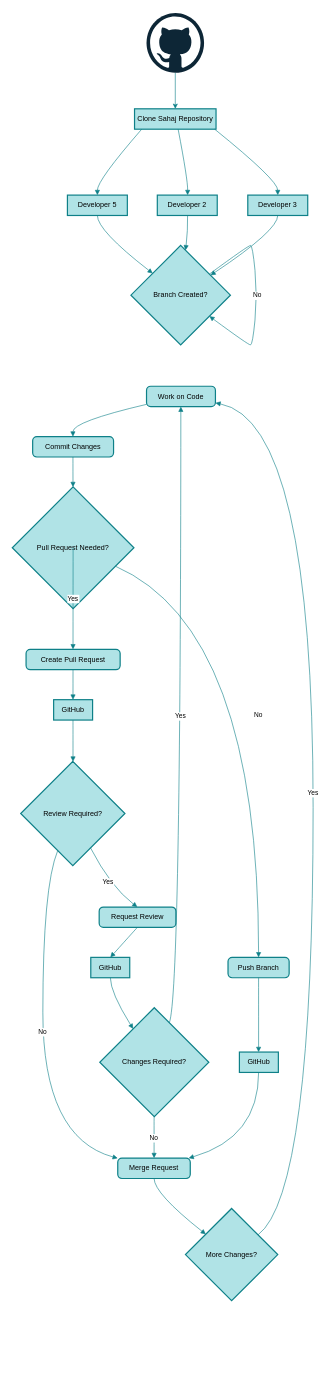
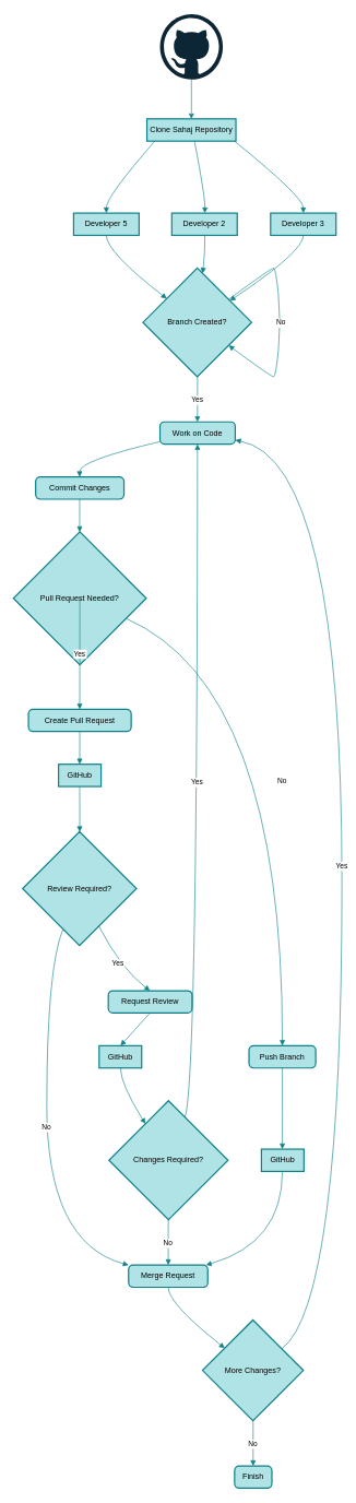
  <mxCell id="0" />
  <mxCell id="1" parent="0" />
  <mxCell id="2" value="Clone Sahaj Repository" style="whiteSpace=wrap;strokeWidth=2;fillColor=#b0e3e6;strokeColor=#0e8088;" vertex="1" parent="1"><mxGeometry x="224" y="180" width="136" height="34" as="geometry" /></mxCell>
  <mxCell id="3" value="Developer 5" style="whiteSpace=wrap;strokeWidth=2;fillColor=#b0e3e6;strokeColor=#0e8088;" vertex="1" parent="1"><mxGeometry x="112" y="324" width="100" height="34" as="geometry" /></mxCell>
  <mxCell id="4" value="Developer 2" style="whiteSpace=wrap;strokeWidth=2;fillColor=#b0e3e6;strokeColor=#0e8088;" vertex="1" parent="1"><mxGeometry x="262" y="324" width="100" height="34" as="geometry" /></mxCell>
  <mxCell id="5" value="Developer 3" style="whiteSpace=wrap;strokeWidth=2;fillColor=#b0e3e6;strokeColor=#0e8088;" vertex="1" parent="1"><mxGeometry x="413" y="324" width="100" height="34" as="geometry" /></mxCell>
  <mxCell id="6" value="Branch Created?" style="rhombus;strokeWidth=2;whiteSpace=wrap;fillColor=#b0e3e6;strokeColor=#0e8088;" vertex="1" parent="1"><mxGeometry x="218" y="408" width="166" height="166" as="geometry" /></mxCell>
  <mxCell id="7" value="Work on Code" style="rounded=1;absoluteArcSize=1;arcSize=14;whiteSpace=wrap;strokeWidth=2;fillColor=#b0e3e6;strokeColor=#0e8088;" vertex="1" parent="1"><mxGeometry x="244" y="643" width="115" height="34" as="geometry" /></mxCell>
  <mxCell id="8" value="Commit Changes" style="rounded=1;absoluteArcSize=1;arcSize=14;whiteSpace=wrap;strokeWidth=2;fillColor=#b0e3e6;strokeColor=#0e8088;" vertex="1" parent="1"><mxGeometry x="54" y="727" width="135" height="34" as="geometry" /></mxCell>
  <mxCell id="9" value="Pull Request Needed?" style="rhombus;strokeWidth=2;whiteSpace=wrap;fillColor=#b0e3e6;strokeColor=#0e8088;" vertex="1" parent="1"><mxGeometry x="20" y="811" width="203" height="203" as="geometry" /></mxCell>
  <mxCell id="10" value="Create Pull Request" style="rounded=1;absoluteArcSize=1;arcSize=14;whiteSpace=wrap;strokeWidth=2;fillColor=#b0e3e6;strokeColor=#0e8088;" vertex="1" parent="1"><mxGeometry x="43" y="1082" width="157" height="34" as="geometry" /></mxCell>
  <mxCell id="11" value="Push Branch" style="rounded=1;absoluteArcSize=1;arcSize=14;whiteSpace=wrap;strokeWidth=2;fillColor=#b0e3e6;strokeColor=#0e8088;" vertex="1" parent="1"><mxGeometry x="380" y="1596" width="102" height="34" as="geometry" /></mxCell>
  <mxCell id="12" value="GitHub" style="whiteSpace=wrap;strokeWidth=2;fillColor=#b0e3e6;strokeColor=#0e8088;" vertex="1" parent="1"><mxGeometry x="89" y="1166" width="65" height="34" as="geometry" /></mxCell>
  <mxCell id="13" value="Review Required?" style="rhombus;strokeWidth=2;whiteSpace=wrap;fillColor=#b0e3e6;strokeColor=#0e8088;" vertex="1" parent="1"><mxGeometry x="34" y="1269" width="174" height="174" as="geometry" /></mxCell>
  <mxCell id="14" value="Request Review" style="rounded=1;absoluteArcSize=1;arcSize=14;whiteSpace=wrap;strokeWidth=2;fillColor=#b0e3e6;strokeColor=#0e8088;" vertex="1" parent="1"><mxGeometry x="165" y="1512" width="128" height="34" as="geometry" /></mxCell>
  <mxCell id="15" value="Merge Request" style="rounded=1;absoluteArcSize=1;arcSize=14;whiteSpace=wrap;strokeWidth=2;fillColor=#b0e3e6;strokeColor=#0e8088;" vertex="1" parent="1"><mxGeometry x="196" y="1931" width="121" height="34" as="geometry" /></mxCell>
  <mxCell id="16" value="GitHub" style="whiteSpace=wrap;strokeWidth=2;fillColor=#b0e3e6;strokeColor=#0e8088;" vertex="1" parent="1"><mxGeometry x="151" y="1596" width="65" height="34" as="geometry" /></mxCell>
  <mxCell id="17" value="Changes Required?" style="rhombus;strokeWidth=2;whiteSpace=wrap;fillColor=#b0e3e6;strokeColor=#0e8088;" vertex="1" parent="1"><mxGeometry x="166" y="1680" width="182" height="182" as="geometry" /></mxCell>
  <mxCell id="18" value="More Changes?" style="rhombus;strokeWidth=2;whiteSpace=wrap;fillColor=#b0e3e6;strokeColor=#0e8088;" vertex="1" parent="1"><mxGeometry x="309" y="2015" width="154" height="154" as="geometry" /></mxCell>
+ <mxCell id="19" value="Finish" style="rounded=1;absoluteArcSize=1;arcSize=14;whiteSpace=wrap;strokeWidth=2;fillColor=#b0e3e6;strokeColor=#0e8088;" vertex="1" parent="1"><mxGeometry x="358" y="2238" width="57" height="34" as="geometry" /></mxCell>
  <mxCell id="20" value="GitHub" style="whiteSpace=wrap;strokeWidth=2;fillColor=#b0e3e6;strokeColor=#0e8088;" vertex="1" parent="1"><mxGeometry x="399" y="1754" width="65" height="34" as="geometry" /></mxCell>
  <mxCell id="21" value="" style="curved=1;startArrow=none;endArrow=block;exitX=0.088;exitY=1;entryX=0.5;entryY=0;rounded=0;fillColor=#b0e3e6;strokeColor=#0e8088;" edge="1" parent="1" source="2" target="3"><mxGeometry relative="1" as="geometry"><Array as="points"><mxPoint x="162" y="299" /></Array></mxGeometry></mxCell>
  <mxCell id="22" value="" style="curved=1;startArrow=none;endArrow=block;exitX=0.535;exitY=1;entryX=0.505;entryY=0;rounded=0;fillColor=#b0e3e6;strokeColor=#0e8088;" edge="1" parent="1" source="2" target="4"><mxGeometry relative="1" as="geometry"><Array as="points"><mxPoint x="313" y="299" /></Array></mxGeometry></mxCell>
  <mxCell id="23" value="" style="curved=1;startArrow=none;endArrow=block;exitX=0.983;exitY=1;entryX=0.5;entryY=0;rounded=0;fillColor=#b0e3e6;strokeColor=#0e8088;" edge="1" parent="1" source="2" target="5"><mxGeometry relative="1" as="geometry"><Array as="points"><mxPoint x="463" y="299" /></Array></mxGeometry></mxCell>
  <mxCell id="24" value="" style="curved=1;startArrow=none;endArrow=block;exitX=0.5;exitY=1;entryX=0.002;entryY=0.112;rounded=0;fillColor=#b0e3e6;strokeColor=#0e8088;" edge="1" parent="1" source="3" target="6"><mxGeometry relative="1" as="geometry"><Array as="points"><mxPoint x="162" y="383" /></Array></mxGeometry></mxCell>
  <mxCell id="25" value="" style="curved=1;startArrow=none;endArrow=block;exitX=0.505;exitY=1;entryX=0.554;entryY=0;rounded=0;fillColor=#b0e3e6;strokeColor=#0e8088;" edge="1" parent="1" source="4" target="6"><mxGeometry relative="1" as="geometry"><Array as="points"><mxPoint x="313" y="383" /></Array></mxGeometry></mxCell>
  <mxCell id="26" value="" style="curved=1;startArrow=none;endArrow=block;exitX=0.5;exitY=1;entryX=1.001;entryY=0.166;rounded=0;fillColor=#b0e3e6;strokeColor=#0e8088;" edge="1" parent="1" source="5" target="6"><mxGeometry relative="1" as="geometry"><Array as="points"><mxPoint x="463" y="383" /></Array></mxGeometry></mxCell>
+ <mxCell id="27" value="Yes" style="curved=1;startArrow=none;endArrow=block;exitX=0.502;exitY=0.999;entryX=0.498;entryY=-0.006;rounded=0;fillColor=#b0e3e6;strokeColor=#0e8088;" edge="1" parent="1" source="6" target="7"><mxGeometry relative="1" as="geometry"><Array as="points" /></mxGeometry></mxCell>
  <mxCell id="28" value="No" style="curved=1;startArrow=none;endArrow=block;exitX=1.001;exitY=0.132;entryX=1.001;entryY=0.867;rounded=0;fillColor=#b0e3e6;strokeColor=#0e8088;" edge="1" parent="1" source="6" target="6"><mxGeometry relative="1" as="geometry"><Array as="points"><mxPoint x="414" y="408" /><mxPoint x="421" y="408" /><mxPoint x="429" y="491" /><mxPoint x="421" y="574" /><mxPoint x="414" y="574" /></Array></mxGeometry></mxCell>
  <mxCell id="29" value="" style="curved=1;startArrow=none;endArrow=block;exitX=-0.001;exitY=0.888;entryX=0.498;entryY=-0.006;rounded=0;fillColor=#b0e3e6;strokeColor=#0e8088;" edge="1" parent="1" source="7" target="8"><mxGeometry relative="1" as="geometry"><Array as="points"><mxPoint x="121" y="702" /></Array></mxGeometry></mxCell>
  <mxCell id="30" value="" style="curved=1;startArrow=none;endArrow=block;exitX=0.498;exitY=0.994;entryX=0.499;entryY=-0.001;rounded=0;fillColor=#b0e3e6;strokeColor=#0e8088;" edge="1" parent="1" source="8" target="9"><mxGeometry relative="1" as="geometry"><Array as="points" /></mxGeometry></mxCell>
  <mxCell id="31" value="Yes" style="curved=1;startArrow=none;endArrow=block;exitX=0.499;exitY=0.997;entryX=0.499;entryY=0.011;rounded=0;fillColor=#b0e3e6;strokeColor=#0e8088;" edge="1" parent="1" source="9" target="10"><mxGeometry relative="1" as="geometry"><Array as="points" /></mxGeometry></mxCell>
  <mxCell id="32" value="No" style="curved=1;startArrow=none;endArrow=block;exitX=0.998;exitY=0.717;entryX=0.5;entryY=0.002;rounded=0;fillColor=#b0e3e6;strokeColor=#0e8088;" edge="1" parent="1" source="9" target="11"><mxGeometry relative="1" as="geometry"><Array as="points"><mxPoint x="431" y="1048" /></Array></mxGeometry></mxCell>
  <mxCell id="33" value="" style="curved=1;startArrow=none;endArrow=block;exitX=0.499;exitY=1.011;entryX=0.497;entryY=0.011;rounded=0;fillColor=#b0e3e6;strokeColor=#0e8088;" edge="1" parent="1" source="10" target="12"><mxGeometry relative="1" as="geometry"><Array as="points" /></mxGeometry></mxCell>
  <mxCell id="34" value="" style="curved=1;startArrow=none;endArrow=block;exitX=0.497;exitY=1.011;entryX=0.502;entryY=0.002;rounded=0;fillColor=#b0e3e6;strokeColor=#0e8088;" edge="1" parent="1" source="12" target="13"><mxGeometry relative="1" as="geometry"><Array as="points" /></mxGeometry></mxCell>
  <mxCell id="35" value="Yes" style="curved=1;startArrow=none;endArrow=block;exitX=0.758;exitY=1.0;entryX=0.497;entryY=0.002;rounded=0;fillColor=#b0e3e6;strokeColor=#0e8088;" edge="1" parent="1" source="13" target="14"><mxGeometry relative="1" as="geometry"><Array as="points"><mxPoint x="184" y="1478" /></Array></mxGeometry></mxCell>
  <mxCell id="36" value="No" style="curved=1;startArrow=none;endArrow=block;exitX=0.296;exitY=1.0;entryX=-0.0;entryY=0.007;rounded=0;fillColor=#b0e3e6;strokeColor=#0e8088;" edge="1" parent="1" source="13" target="15"><mxGeometry relative="1" as="geometry"><Array as="points"><mxPoint x="71" y="1478" /><mxPoint x="71" y="1897" /></Array></mxGeometry></mxCell>
  <mxCell id="37" value="" style="curved=1;startArrow=none;endArrow=block;exitX=0.497;exitY=1.002;entryX=0.502;entryY=0.002;rounded=0;fillColor=#b0e3e6;strokeColor=#0e8088;" edge="1" parent="1" source="14" target="16"><mxGeometry relative="1" as="geometry"><Array as="points" /></mxGeometry></mxCell>
  <mxCell id="38" value="" style="curved=1;startArrow=none;endArrow=block;exitX=0.502;exitY=1.002;entryX=0.183;entryY=0.0;rounded=0;fillColor=#b0e3e6;strokeColor=#0e8088;" edge="1" parent="1" source="16" target="17"><mxGeometry relative="1" as="geometry"><Array as="points"><mxPoint x="184" y="1655" /></Array></mxGeometry></mxCell>
  <mxCell id="39" value="Yes" style="curved=1;startArrow=none;endArrow=block;exitX=0.69;exitY=0.0;entryX=0.498;entryY=0.994;rounded=0;fillColor=#b0e3e6;strokeColor=#0e8088;" edge="1" parent="1" source="17" target="7"><mxGeometry relative="1" as="geometry"><Array as="points"><mxPoint x="301" y="1655" /></Array></mxGeometry></mxCell>
  <mxCell id="40" value="No" style="curved=1;startArrow=none;endArrow=block;exitX=0.498;exitY=1.0;entryX=0.501;entryY=0.002;rounded=0;fillColor=#b0e3e6;strokeColor=#0e8088;" edge="1" parent="1" source="17" target="15"><mxGeometry relative="1" as="geometry"><Array as="points" /></mxGeometry></mxCell>
  <mxCell id="41" value="" style="curved=1;startArrow=none;endArrow=block;exitX=0.501;exitY=1.002;entryX=0.001;entryY=0.107;rounded=0;fillColor=#b0e3e6;strokeColor=#0e8088;" edge="1" parent="1" source="15" target="18"><mxGeometry relative="1" as="geometry"><Array as="points"><mxPoint x="257" y="1990" /></Array></mxGeometry></mxCell>
  <mxCell id="42" value="Yes" style="curved=1;startArrow=none;endArrow=block;exitX=1.003;exitY=0.124;entryX=0.997;entryY=0.816;rounded=0;fillColor=#b0e3e6;strokeColor=#0e8088;" edge="1" parent="1" source="18" target="7"><mxGeometry relative="1" as="geometry"><Array as="points"><mxPoint x="522" y="1990" /><mxPoint x="522" y="702" /></Array></mxGeometry></mxCell>
+ <mxCell id="43" value="No" style="curved=1;startArrow=none;endArrow=block;exitX=0.502;exitY=1.003;entryX=0.497;entryY=0.014;rounded=0;fillColor=#b0e3e6;strokeColor=#0e8088;" edge="1" parent="1" source="18" target="19"><mxGeometry relative="1" as="geometry"><Array as="points" /></mxGeometry></mxCell>
  <mxCell id="44" value="" style="curved=1;startArrow=none;endArrow=block;exitX=0.5;exitY=1.002;entryX=0.493;entryY=0.002;rounded=0;fillColor=#b0e3e6;strokeColor=#0e8088;" edge="1" parent="1" source="11" target="20"><mxGeometry relative="1" as="geometry"><Array as="points" /></mxGeometry></mxCell>
  <mxCell id="45" value="" style="curved=1;startArrow=none;endArrow=block;exitX=0.493;exitY=1.002;entryX=0.976;entryY=0.002;rounded=0;fillColor=#b0e3e6;strokeColor=#0e8088;" edge="1" parent="1" source="20" target="15"><mxGeometry relative="1" as="geometry"><Array as="points"><mxPoint x="431" y="1897" /></Array></mxGeometry></mxCell>
  <mxCell id="46" value="" style="edgeStyle=orthogonalEdgeStyle;rounded=0;orthogonalLoop=1;jettySize=auto;html=1;fillColor=#b0e3e6;strokeColor=#0e8088;" edge="1" parent="1" source="47" target="2"><mxGeometry relative="1" as="geometry" /></mxCell>
  <mxCell id="47" value="" style="dashed=0;outlineConnect=0;html=1;align=center;labelPosition=center;verticalLabelPosition=bottom;verticalAlign=top;shape=mxgraph.weblogos.github;fillColor=#b0e3e6;strokeColor=#0e8088;" vertex="1" parent="1"><mxGeometry x="244" y="20" width="96" height="100" as="geometry" /></mxCell>
